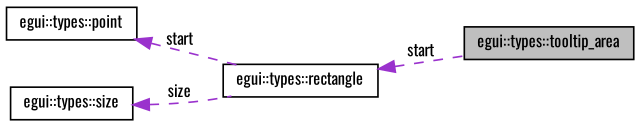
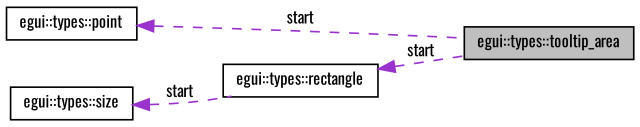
  digraph {
    fontname=Oswald
    rankdir=LR
    node [color=black fillcolor=white fontname=Oswald fontsize=10 shape=record style=filled]
    edge [color=darkorchid3 dir=back fontname=Oswald fontsize=10 labelfontname="FreeSans.ttf" labelfontsize=10 style=dashed]
    n1 [fillcolor=grey75 fontcolor=black height=0.2 label="egui::types::tooltip_area" width=0.4]
    n2 [height=0.2 label="egui::types::rectangle" width=0.4]
    n3 [height=0.2 label="egui::types::point" width=0.4]
    n4 [height=0.2 label="egui::types::size" width=0.4]
    n2 -> n1 [label=start]
-   n3 -> n2 [label=start]
-   n4 -> n2 [label=size]
+   n3 -> n1 [label=start]
+   n4 -> n2 [label=start]
  }
